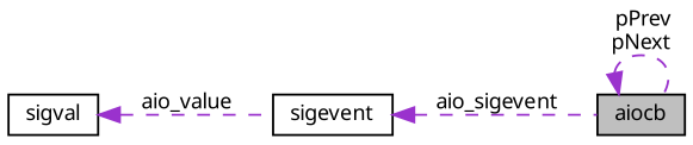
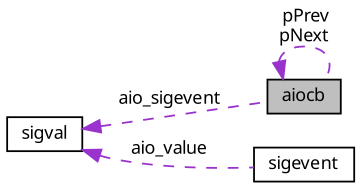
  digraph {
    fontname="Noto Sans"
    rankdir=LR
    node [color=black fillcolor=white fontname="Noto Sans" fontsize=10 shape=record style=filled]
    edge [color=darkorchid3 dir=back fontname="Noto Sans" fontsize=10 labelfontname=Helvetica labelfontsize=10 style=dashed]
    n1 [fillcolor=grey75 fontcolor=black height=0.2 label=aiocb width=0.4]
    n2 [height=0.2 label=sigevent width=0.4]
    n3 [height=0.2 label=sigval width=0.4]
    n1 -> n1 [label=" pPrev\npNext"]
-   n2 -> n1 [label=" aio_sigevent"]
+   n3 -> n1 [label=" aio_sigevent"]
    n3 -> n2 [label=" aio_value"]
  }
